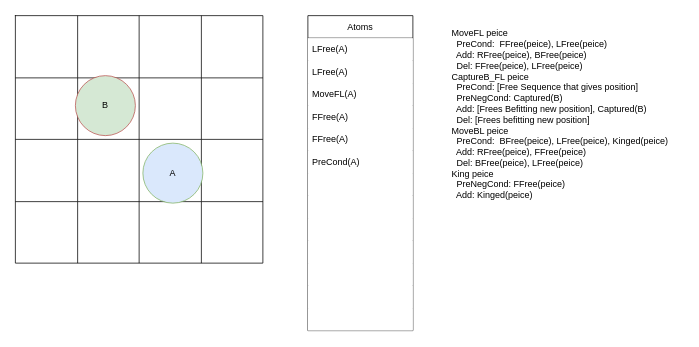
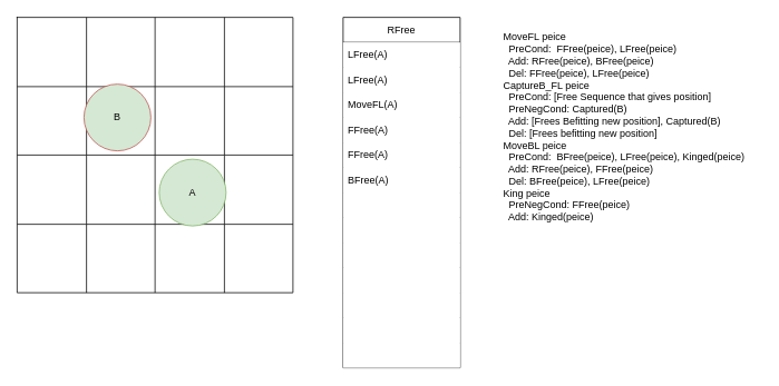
  <mxCell id="0" />
  <mxCell id="1" parent="0" />
  <mxCell id="2" value="" style="shape=table;startSize=0;container=1;collapsible=0;childLayout=tableLayout;" vertex="1" parent="1"><mxGeometry y="20" width="330" height="330" as="geometry" x="20" /></mxCell>
  <mxCell id="3" value="" style="shape=tableRow;horizontal=0;startSize=0;swimlaneHead=0;swimlaneBody=0;strokeColor=inherit;top=0;left=0;bottom=0;right=0;collapsible=0;dropTarget=0;fillColor=none;points=[[0,0.5],[1,0.5]];portConstraint=eastwest;" vertex="1" parent="2"><mxGeometry width="330" height="83" as="geometry" /></mxCell>
  <mxCell id="4" value="" style="shape=partialRectangle;html=1;whiteSpace=wrap;connectable=0;strokeColor=inherit;overflow=hidden;fillColor=none;top=0;left=0;bottom=0;right=0;pointerEvents=1;" vertex="1" parent="3"><mxGeometry width="83" height="83" as="geometry"><mxRectangle width="83" height="83" as="alternateBounds" /></mxGeometry></mxCell>
  <mxCell id="5" value="" style="shape=partialRectangle;html=1;whiteSpace=wrap;connectable=0;strokeColor=inherit;overflow=hidden;fillColor=none;top=0;left=0;bottom=0;right=0;pointerEvents=1;" vertex="1" parent="3"><mxGeometry x="83" width="82" height="83" as="geometry"><mxRectangle width="82" height="83" as="alternateBounds" /></mxGeometry></mxCell>
  <mxCell id="6" value="" style="shape=partialRectangle;html=1;whiteSpace=wrap;connectable=0;strokeColor=inherit;overflow=hidden;fillColor=none;top=0;left=0;bottom=0;right=0;pointerEvents=1;" vertex="1" parent="3"><mxGeometry x="165" width="83" height="83" as="geometry"><mxRectangle width="83" height="83" as="alternateBounds" /></mxGeometry></mxCell>
  <mxCell id="7" value="" style="shape=partialRectangle;html=1;whiteSpace=wrap;connectable=0;strokeColor=inherit;overflow=hidden;fillColor=none;top=0;left=0;bottom=0;right=0;pointerEvents=1;" vertex="1" parent="3"><mxGeometry x="248" width="82" height="83" as="geometry"><mxRectangle width="82" height="83" as="alternateBounds" /></mxGeometry></mxCell>
  <mxCell id="8" value="" style="shape=tableRow;horizontal=0;startSize=0;swimlaneHead=0;swimlaneBody=0;strokeColor=inherit;top=0;left=0;bottom=0;right=0;collapsible=0;dropTarget=0;fillColor=none;points=[[0,0.5],[1,0.5]];portConstraint=eastwest;" vertex="1" parent="2"><mxGeometry y="83" width="330" height="82" as="geometry" /></mxCell>
  <mxCell id="9" value="" style="shape=partialRectangle;html=1;whiteSpace=wrap;connectable=0;strokeColor=inherit;overflow=hidden;fillColor=none;top=0;left=0;bottom=0;right=0;pointerEvents=1;" vertex="1" parent="8"><mxGeometry width="83" height="82" as="geometry"><mxRectangle width="83" height="82" as="alternateBounds" /></mxGeometry></mxCell>
  <mxCell id="10" value="" style="shape=partialRectangle;html=1;whiteSpace=wrap;connectable=0;strokeColor=inherit;overflow=hidden;fillColor=none;top=0;left=0;bottom=0;right=0;pointerEvents=1;" vertex="1" parent="8"><mxGeometry x="83" width="82" height="82" as="geometry"><mxRectangle width="82" height="82" as="alternateBounds" /></mxGeometry></mxCell>
  <mxCell id="11" value="" style="shape=partialRectangle;html=1;whiteSpace=wrap;connectable=0;strokeColor=inherit;overflow=hidden;fillColor=none;top=0;left=0;bottom=0;right=0;pointerEvents=1;" vertex="1" parent="8"><mxGeometry x="165" width="83" height="82" as="geometry"><mxRectangle width="83" height="82" as="alternateBounds" /></mxGeometry></mxCell>
  <mxCell id="12" value="" style="shape=partialRectangle;html=1;whiteSpace=wrap;connectable=0;strokeColor=inherit;overflow=hidden;fillColor=none;top=0;left=0;bottom=0;right=0;pointerEvents=1;" vertex="1" parent="8"><mxGeometry x="248" width="82" height="82" as="geometry"><mxRectangle width="82" height="82" as="alternateBounds" /></mxGeometry></mxCell>
  <mxCell id="13" value="" style="shape=tableRow;horizontal=0;startSize=0;swimlaneHead=0;swimlaneBody=0;strokeColor=inherit;top=0;left=0;bottom=0;right=0;collapsible=0;dropTarget=0;fillColor=none;points=[[0,0.5],[1,0.5]];portConstraint=eastwest;" vertex="1" parent="2"><mxGeometry y="165" width="330" height="83" as="geometry" /></mxCell>
  <mxCell id="14" value="" style="shape=partialRectangle;html=1;whiteSpace=wrap;connectable=0;strokeColor=inherit;overflow=hidden;fillColor=none;top=0;left=0;bottom=0;right=0;pointerEvents=1;" vertex="1" parent="13"><mxGeometry width="83" height="83" as="geometry"><mxRectangle width="83" height="83" as="alternateBounds" /></mxGeometry></mxCell>
  <mxCell id="15" value="" style="shape=partialRectangle;html=1;whiteSpace=wrap;connectable=0;strokeColor=inherit;overflow=hidden;fillColor=none;top=0;left=0;bottom=0;right=0;pointerEvents=1;" vertex="1" parent="13"><mxGeometry x="83" width="82" height="83" as="geometry"><mxRectangle width="82" height="83" as="alternateBounds" /></mxGeometry></mxCell>
  <mxCell id="16" value="" style="shape=partialRectangle;html=1;whiteSpace=wrap;connectable=0;strokeColor=inherit;overflow=hidden;fillColor=none;top=0;left=0;bottom=0;right=0;pointerEvents=1;" vertex="1" parent="13"><mxGeometry x="165" width="83" height="83" as="geometry"><mxRectangle width="83" height="83" as="alternateBounds" /></mxGeometry></mxCell>
  <mxCell id="17" value="" style="shape=partialRectangle;html=1;whiteSpace=wrap;connectable=0;strokeColor=inherit;overflow=hidden;fillColor=none;top=0;left=0;bottom=0;right=0;pointerEvents=1;" vertex="1" parent="13"><mxGeometry x="248" width="82" height="83" as="geometry"><mxRectangle width="82" height="83" as="alternateBounds" /></mxGeometry></mxCell>
  <mxCell id="18" value="" style="shape=tableRow;horizontal=0;startSize=0;swimlaneHead=0;swimlaneBody=0;strokeColor=inherit;top=0;left=0;bottom=0;right=0;collapsible=0;dropTarget=0;fillColor=none;points=[[0,0.5],[1,0.5]];portConstraint=eastwest;" vertex="1" parent="2"><mxGeometry y="248" width="330" height="82" as="geometry" /></mxCell>
  <mxCell id="19" value="" style="shape=partialRectangle;html=1;whiteSpace=wrap;connectable=0;strokeColor=inherit;overflow=hidden;fillColor=none;top=0;left=0;bottom=0;right=0;pointerEvents=1;" vertex="1" parent="18"><mxGeometry width="83" height="82" as="geometry"><mxRectangle width="83" height="82" as="alternateBounds" /></mxGeometry></mxCell>
  <mxCell id="20" value="" style="shape=partialRectangle;html=1;whiteSpace=wrap;connectable=0;strokeColor=inherit;overflow=hidden;fillColor=none;top=0;left=0;bottom=0;right=0;pointerEvents=1;" vertex="1" parent="18"><mxGeometry x="83" width="82" height="82" as="geometry"><mxRectangle width="82" height="82" as="alternateBounds" /></mxGeometry></mxCell>
  <mxCell id="21" value="" style="shape=partialRectangle;html=1;whiteSpace=wrap;connectable=0;strokeColor=inherit;overflow=hidden;fillColor=none;top=0;left=0;bottom=0;right=0;pointerEvents=1;" vertex="1" parent="18"><mxGeometry x="165" width="83" height="82" as="geometry"><mxRectangle width="83" height="82" as="alternateBounds" /></mxGeometry></mxCell>
  <mxCell id="22" value="" style="shape=partialRectangle;html=1;whiteSpace=wrap;connectable=0;strokeColor=inherit;overflow=hidden;fillColor=none;top=0;left=0;bottom=0;right=0;pointerEvents=1;" vertex="1" parent="18"><mxGeometry x="248" width="82" height="82" as="geometry"><mxRectangle width="82" height="82" as="alternateBounds" /></mxGeometry></mxCell>
  <mxCell id="23" value="B" style="ellipse;whiteSpace=wrap;html=1;aspect=fixed;fillColor=#d5e8d4;strokeColor=#b85450;" vertex="1" parent="1"><mxGeometry x="100" y="100" width="80" height="80" as="geometry" /></mxCell>
- <mxCell id="24" value="A" style="ellipse;whiteSpace=wrap;html=1;aspect=fixed;fillColor=#dae8fc;strokeColor=#82b366;" vertex="1" parent="1"><mxGeometry x="190" y="190" width="80" height="80" as="geometry" /></mxCell>
- <mxCell id="25" value="&lt;div&gt;Atoms&lt;/div&gt;" style="swimlane;fontStyle=0;childLayout=stackLayout;horizontal=1;startSize=30;horizontalStack=0;resizeParent=1;resizeParentMax=0;resizeLast=0;collapsible=1;marginBottom=0;whiteSpace=wrap;html=1;labelBackgroundColor=default;swimlaneLine=1;" vertex="1" parent="1"><mxGeometry x="410" y="20" width="140" height="420" as="geometry" /></mxCell>
+ <mxCell id="24" value="A" style="ellipse;whiteSpace=wrap;html=1;aspect=fixed;fillColor=#d5e8d4;strokeColor=#82b366;" vertex="1" parent="1"><mxGeometry x="190" y="190" width="80" height="80" as="geometry" /></mxCell>
+ <mxCell id="25" value="&lt;div&gt;RFree&lt;/div&gt;" style="swimlane;fontStyle=0;childLayout=stackLayout;horizontal=1;startSize=30;horizontalStack=0;resizeParent=1;resizeParentMax=0;resizeLast=0;collapsible=1;marginBottom=0;whiteSpace=wrap;html=1;labelBackgroundColor=default;swimlaneLine=1;" vertex="1" parent="1"><mxGeometry x="410" y="20" width="140" height="420" as="geometry" /></mxCell>
  <mxCell id="26" value="&lt;div&gt;LFree(A)&lt;/div&gt;" style="text;strokeColor=none;fillColor=default;align=left;verticalAlign=middle;spacingLeft=4;spacingRight=4;overflow=hidden;points=[[0,0.5],[1,0.5]];portConstraint=eastwest;rotatable=0;whiteSpace=wrap;html=1;" vertex="1" parent="25"><mxGeometry y="30" width="140" height="30" as="geometry" /></mxCell>
  <mxCell id="27" value="&lt;div&gt;LFree(A)&lt;/div&gt;" style="text;strokeColor=none;fillColor=default;align=left;verticalAlign=middle;spacingLeft=4;spacingRight=4;overflow=hidden;points=[[0,0.5],[1,0.5]];portConstraint=eastwest;rotatable=0;whiteSpace=wrap;html=1;" vertex="1" parent="25"><mxGeometry y="60" width="140" height="30" as="geometry" /></mxCell>
  <mxCell id="28" value="MoveFL(A)" style="text;strokeColor=none;fillColor=default;align=left;verticalAlign=middle;spacingLeft=4;spacingRight=4;overflow=hidden;points=[[0,0.5],[1,0.5]];portConstraint=eastwest;rotatable=0;whiteSpace=wrap;html=1;" vertex="1" parent="25"><mxGeometry y="90" width="140" height="30" as="geometry" /></mxCell>
  <mxCell id="29" value="FFree(A)" style="text;strokeColor=none;fillColor=default;align=left;verticalAlign=middle;spacingLeft=4;spacingRight=4;overflow=hidden;points=[[0,0.5],[1,0.5]];portConstraint=eastwest;rotatable=0;whiteSpace=wrap;html=1;" vertex="1" parent="25"><mxGeometry y="120" width="140" height="30" as="geometry" /></mxCell>
  <mxCell id="30" value="FFree(A)" style="text;strokeColor=none;fillColor=default;align=left;verticalAlign=middle;spacingLeft=4;spacingRight=4;overflow=hidden;points=[[0,0.5],[1,0.5]];portConstraint=eastwest;rotatable=0;whiteSpace=wrap;html=1;" vertex="1" parent="25"><mxGeometry y="150" width="140" height="30" as="geometry" /></mxCell>
- <mxCell id="31" value="PreCond(A)" style="text;strokeColor=none;fillColor=default;align=left;verticalAlign=middle;spacingLeft=4;spacingRight=4;overflow=hidden;points=[[0,0.5],[1,0.5]];portConstraint=eastwest;rotatable=0;whiteSpace=wrap;html=1;" vertex="1" parent="25"><mxGeometry y="180" width="140" height="30" as="geometry" /></mxCell>
+ <mxCell id="31" value="BFree(A)" style="text;strokeColor=none;fillColor=default;align=left;verticalAlign=middle;spacingLeft=4;spacingRight=4;overflow=hidden;points=[[0,0.5],[1,0.5]];portConstraint=eastwest;rotatable=0;whiteSpace=wrap;html=1;" vertex="1" parent="25"><mxGeometry y="180" width="140" height="30" as="geometry" /></mxCell>
  <mxCell id="32" style="text;strokeColor=none;fillColor=default;align=left;verticalAlign=middle;spacingLeft=4;spacingRight=4;overflow=hidden;points=[[0,0.5],[1,0.5]];portConstraint=eastwest;rotatable=0;whiteSpace=wrap;html=1;" vertex="1" parent="25"><mxGeometry y="210" width="140" height="30" as="geometry" /></mxCell>
  <mxCell id="33" style="text;strokeColor=none;fillColor=default;align=left;verticalAlign=middle;spacingLeft=4;spacingRight=4;overflow=hidden;points=[[0,0.5],[1,0.5]];portConstraint=eastwest;rotatable=0;whiteSpace=wrap;html=1;" vertex="1" parent="25"><mxGeometry y="240" width="140" height="30" as="geometry" /></mxCell>
  <mxCell id="34" style="text;strokeColor=none;fillColor=default;align=left;verticalAlign=middle;spacingLeft=4;spacingRight=4;overflow=hidden;points=[[0,0.5],[1,0.5]];portConstraint=eastwest;rotatable=0;whiteSpace=wrap;html=1;" vertex="1" parent="25"><mxGeometry y="270" width="140" height="30" as="geometry" /></mxCell>
  <mxCell id="35" style="text;strokeColor=none;fillColor=default;align=left;verticalAlign=middle;spacingLeft=4;spacingRight=4;overflow=hidden;points=[[0,0.5],[1,0.5]];portConstraint=eastwest;rotatable=0;whiteSpace=wrap;html=1;" vertex="1" parent="25"><mxGeometry y="300" width="140" height="30" as="geometry" /></mxCell>
  <mxCell id="36" style="text;strokeColor=none;fillColor=default;align=left;verticalAlign=middle;spacingLeft=4;spacingRight=4;overflow=hidden;points=[[0,0.5],[1,0.5]];portConstraint=eastwest;rotatable=0;whiteSpace=wrap;html=1;" vertex="1" parent="25"><mxGeometry y="330" width="140" height="30" as="geometry" /></mxCell>
  <mxCell id="37" style="text;strokeColor=none;fillColor=default;align=left;verticalAlign=middle;spacingLeft=4;spacingRight=4;overflow=hidden;points=[[0,0.5],[1,0.5]];portConstraint=eastwest;rotatable=0;whiteSpace=wrap;html=1;" vertex="1" parent="25"><mxGeometry y="360" width="140" height="30" as="geometry" /></mxCell>
  <mxCell id="38" style="text;strokeColor=none;fillColor=default;align=left;verticalAlign=middle;spacingLeft=4;spacingRight=4;overflow=hidden;points=[[0,0.5],[1,0.5]];portConstraint=eastwest;rotatable=0;whiteSpace=wrap;html=1;" vertex="1" parent="25"><mxGeometry y="390" width="140" height="30" as="geometry" /></mxCell>
  <mxCell id="39" value="&lt;div&gt;MoveFL peice&lt;/div&gt;&lt;div&gt;&amp;nbsp; PreCond:&amp;nbsp; FFree(peice), LFree(peice)&lt;br&gt;&lt;/div&gt;&lt;div&gt;&amp;nbsp; Add: RFree(peice), BFree(peice)&lt;/div&gt;&lt;div&gt;&amp;nbsp; Del: FFree(peice), LFree(peice)&lt;/div&gt;&lt;div&gt;CaptureB_FL peice&lt;/div&gt;&lt;div&gt;&amp;nbsp; PreCond: [Free Sequence that gives position]&lt;/div&gt;&lt;div&gt;&amp;nbsp; PreNegCond: Captured(B)&lt;br&gt;&lt;/div&gt;&lt;div&gt;&amp;nbsp; Add: [Frees Befitting new position], Captured(B)&lt;br&gt;&lt;/div&gt;&lt;div&gt;&amp;nbsp; Del: [Frees befitting new position]&lt;/div&gt;&lt;div&gt;&lt;div&gt;MoveBL peice&lt;/div&gt;&lt;div&gt;&amp;nbsp; PreCond:&amp;nbsp; BFree(peice), LFree(peice), Kinged(peice)&lt;br&gt;&lt;/div&gt;&lt;div&gt;&amp;nbsp; Add: RFree(peice), FFree(peice)&lt;/div&gt;&lt;div&gt;&amp;nbsp; Del: BFree(peice), LFree(peice)&lt;/div&gt;&lt;div&gt;King peice&lt;/div&gt;&lt;div&gt;&amp;nbsp; PreNegCond: FFree(peice)&lt;/div&gt;&lt;div&gt;&amp;nbsp; Add: Kinged(peice)&lt;br&gt;&lt;/div&gt;&lt;/div&gt;&lt;div&gt;&lt;br&gt;&lt;/div&gt;" style="text;html=1;strokeColor=none;fillColor=none;align=left;verticalAlign=top;whiteSpace=wrap;rounded=0;" vertex="1" parent="1"><mxGeometry x="600" y="30" width="310" height="260" as="geometry" /></mxCell>
